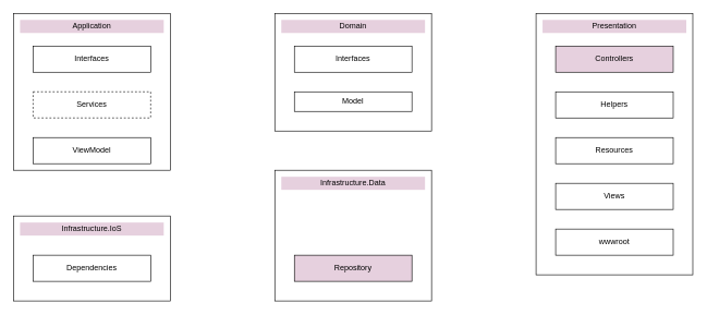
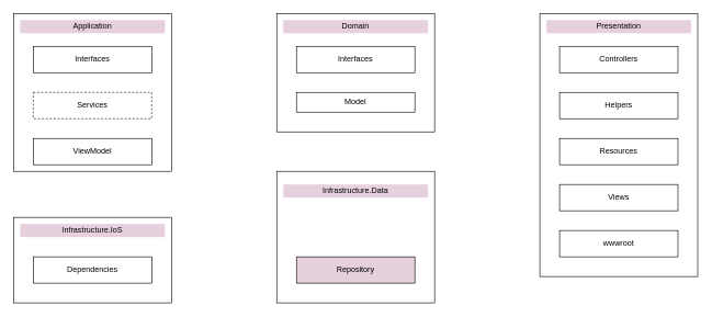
  <mxCell id="0" />
  <mxCell id="1" parent="0" />
  <mxCell id="2" value="" style="whiteSpace=wrap;html=1;aspect=fixed;" vertex="1" parent="1"><mxGeometry x="20" y="20" width="240" height="240" as="geometry" /></mxCell>
  <mxCell id="3" value="" style="whiteSpace=wrap;html=1;" vertex="1" parent="1"><mxGeometry x="420" y="20" width="240" height="180" as="geometry" /></mxCell>
  <mxCell id="4" value="" style="whiteSpace=wrap;html=1;" vertex="1" parent="1"><mxGeometry x="420" y="260" width="240" height="200" as="geometry" /></mxCell>
  <mxCell id="5" value="" style="whiteSpace=wrap;html=1;" vertex="1" parent="1"><mxGeometry x="20" y="330" width="240" height="130" as="geometry" /></mxCell>
  <mxCell id="6" value="Application" style="text;html=1;strokeColor=none;fillColor=#E6D0DE;align=center;verticalAlign=middle;whiteSpace=wrap;rounded=0;" vertex="1" parent="1"><mxGeometry x="30" y="30" width="220" height="20" as="geometry" /></mxCell>
  <mxCell id="7" value="Domain" style="text;html=1;strokeColor=none;fillColor=#E6D0DE;align=center;verticalAlign=middle;whiteSpace=wrap;rounded=0;" vertex="1" parent="1"><mxGeometry x="430" y="30" width="220" height="20" as="geometry" /></mxCell>
- <mxCell id="8" value="Infrastructure.Data" style="text;html=1;strokeColor=none;fillColor=#E6D0DE;align=center;verticalAlign=middle;whiteSpace=wrap;rounded=0;" vertex="1" parent="1"><mxGeometry x="430" y="270" width="220" height="20" as="geometry" /></mxCell>
+ <mxCell id="8" value="Infrastructure.Data" style="text;html=1;strokeColor=none;fillColor=#E6D0DE;align=center;verticalAlign=middle;whiteSpace=wrap;rounded=0;" vertex="1" parent="1"><mxGeometry x="430" y="280" width="220" height="20" as="geometry" /></mxCell>
  <mxCell id="9" value="Infrastructure.IoS" style="text;html=1;strokeColor=none;fillColor=#E6D0DE;align=center;verticalAlign=middle;whiteSpace=wrap;rounded=0;" vertex="1" parent="1"><mxGeometry x="30" y="340" width="220" height="20" as="geometry" /></mxCell>
  <mxCell id="10" value="" style="whiteSpace=wrap;html=1;" vertex="1" parent="1"><mxGeometry x="820" y="20" width="240" height="400" as="geometry" /></mxCell>
  <mxCell id="11" value="Presentation" style="text;html=1;strokeColor=none;fillColor=#E6D0DE;align=center;verticalAlign=middle;whiteSpace=wrap;rounded=0;" vertex="1" parent="1"><mxGeometry x="830" y="30" width="220" height="20" as="geometry" /></mxCell>
  <mxCell id="12" value="Interfaces" style="rounded=0;whiteSpace=wrap;html=1;" vertex="1" parent="1"><mxGeometry x="50" y="70" width="180" height="40" as="geometry" /></mxCell>
  <mxCell id="13" value="Services" style="rounded=0;whiteSpace=wrap;html=1;dashed=1;" vertex="1" parent="1"><mxGeometry x="50" y="140" width="180" height="40" as="geometry" /></mxCell>
  <mxCell id="14" value="ViewModel" style="rounded=0;whiteSpace=wrap;html=1;" vertex="1" parent="1"><mxGeometry x="50" y="210" width="180" height="40" as="geometry" /></mxCell>
  <mxCell id="15" value="Interfaces" style="rounded=0;whiteSpace=wrap;html=1;" vertex="1" parent="1"><mxGeometry x="450" y="70" width="180" height="40" as="geometry" /></mxCell>
  <mxCell id="16" value="Model" style="rounded=0;whiteSpace=wrap;html=1;" vertex="1" parent="1"><mxGeometry x="450" y="140" width="180" height="30" as="geometry" /></mxCell>
  <mxCell id="17" value="Repository" style="rounded=0;whiteSpace=wrap;html=1;fillColor=#e6d0de;" vertex="1" parent="1"><mxGeometry x="450" y="390" width="180" height="40" as="geometry" /></mxCell>
  <mxCell id="18" value="Dependencies" style="rounded=0;whiteSpace=wrap;html=1;" vertex="1" parent="1"><mxGeometry x="50" y="390" width="180" height="40" as="geometry" /></mxCell>
- <mxCell id="19" value="Controllers" style="rounded=0;whiteSpace=wrap;html=1;fillColor=#e6d0de;" vertex="1" parent="1"><mxGeometry x="850" y="70" width="180" height="40" as="geometry" /></mxCell>
+ <mxCell id="19" value="Controllers" style="rounded=0;whiteSpace=wrap;html=1;" vertex="1" parent="1"><mxGeometry x="850" y="70" width="180" height="40" as="geometry" /></mxCell>
  <mxCell id="20" value="Helpers" style="rounded=0;whiteSpace=wrap;html=1;" vertex="1" parent="1"><mxGeometry x="850" y="140" width="180" height="40" as="geometry" /></mxCell>
  <mxCell id="21" value="Resources" style="rounded=0;whiteSpace=wrap;html=1;" vertex="1" parent="1"><mxGeometry x="850" y="210" width="180" height="40" as="geometry" /></mxCell>
  <mxCell id="22" value="Views" style="rounded=0;whiteSpace=wrap;html=1;" vertex="1" parent="1"><mxGeometry x="850" y="280" width="180" height="40" as="geometry" /></mxCell>
  <mxCell id="23" value="wwwroot" style="rounded=0;whiteSpace=wrap;html=1;" vertex="1" parent="1"><mxGeometry x="850" y="350" width="180" height="40" as="geometry" /></mxCell>
